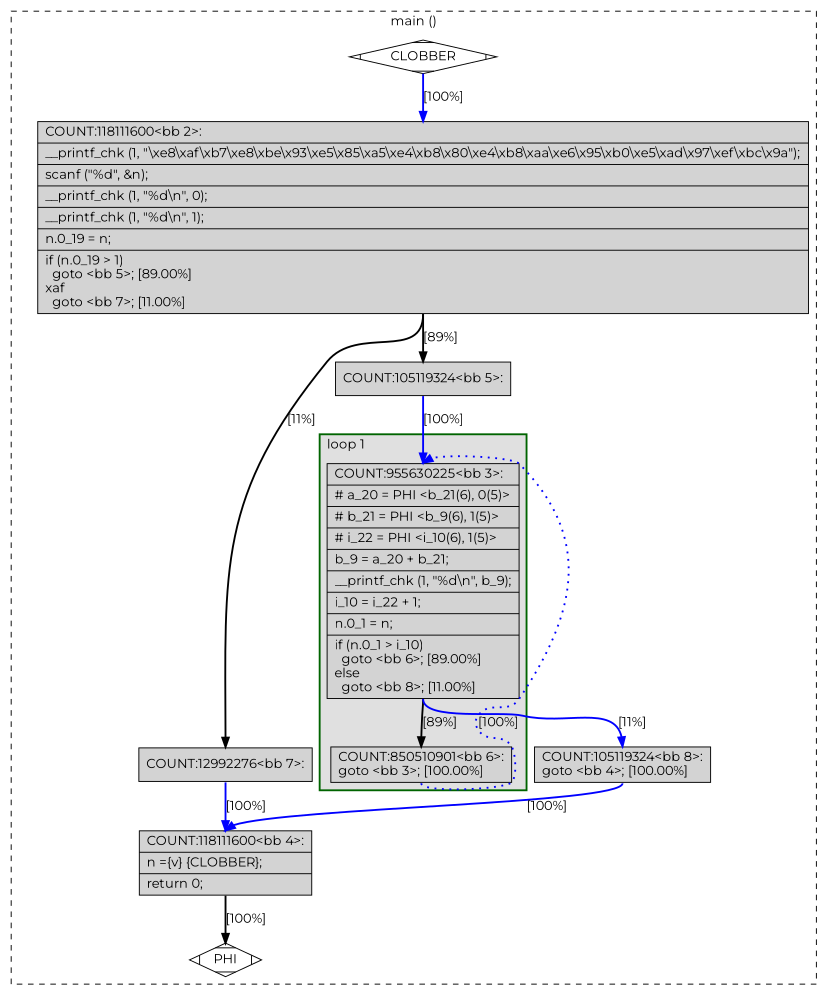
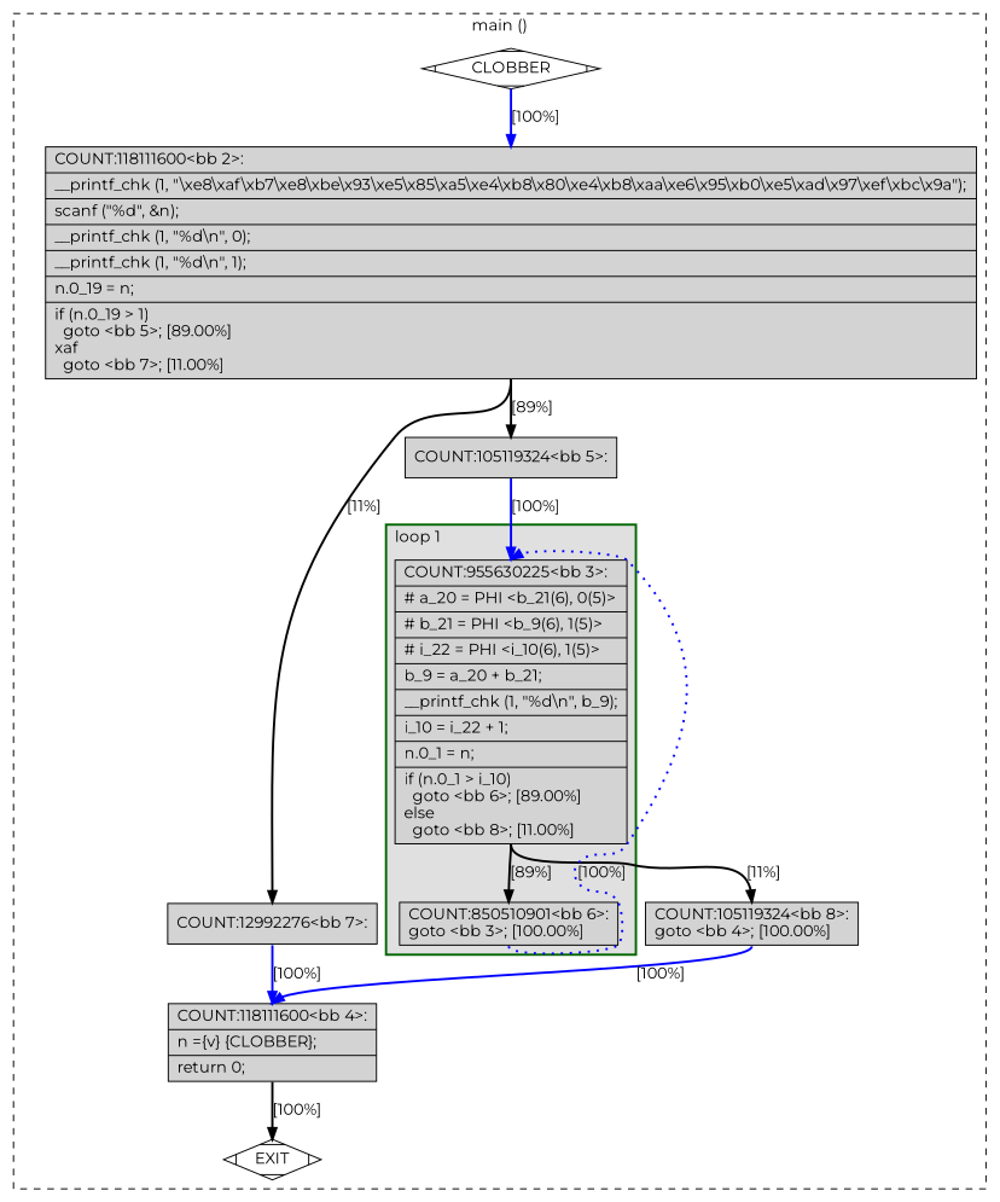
  digraph {
    fontname=Montserrat
    node [fillcolor=lightgrey fontname=Montserrat shape=record style=filled]
    edge [color=black constraint=true fontname=Montserrat headport=n style="solid,bold" tailport=s weight=10]
    n1 [label="{COUNT:955630225\<bb\ 3\>:\l|#\ a_20\ =\ PHI\ \<b_21(6),\ 0(5)\>\l|#\ b_21\ =\ PHI\ \<b_9(6),\ 1(5)\>\l|#\ i_22\ =\ PHI\ \<i_10(6),\ 1(5)\>\l|b_9\ =\ a_20\ +\ b_21;\l|__printf_chk\ (1,\ \"%d\\n\",\ b_9);\l|i_10\ =\ i_22\ +\ 1;\l|n.0_1\ =\ n;\l|if\ (n.0_1\ \>\ i_10)\l\ \ goto\ \<bb\ 6\>;\ [89.00%]\lelse\l\ \ goto\ \<bb\ 8\>;\ [11.00%]\l}"]
    n2 [label="{COUNT:850510901\<bb\ 6\>:\lgoto\ \<bb\ 3\>;\ [100.00%]\l}"]
    n3 [label="{COUNT:105119324\<bb\ 8\>:\lgoto\ \<bb\ 4\>;\ [100.00%]\l}"]
    n4 [fillcolor=white label=CLOBBER shape=Mdiamond]
-   n5 [fillcolor=white label=PHI shape=Mdiamond]
+   n5 [fillcolor=white label=EXIT shape=Mdiamond]
    n6 [label="{COUNT:118111600\<bb\ 2\>:\l|__printf_chk\ (1,\ \"\\xe8\\xaf\\xb7\\xe8\\xbe\\x93\\xe5\\x85\\xa5\\xe4\\xb8\\x80\\xe4\\xb8\\xaa\\xe6\\x95\\xb0\\xe5\\xad\\x97\\xef\\xbc\\x9a\");\l|scanf\ (\"%d\",\ &n);\l|__printf_chk\ (1,\ \"%d\\n\",\ 0);\l|__printf_chk\ (1,\ \"%d\\n\",\ 1);\l|n.0_19\ =\ n;\l|if\ (n.0_19\ \>\ 1)\l\ \ goto\ \<bb\ 5\>;\ [89.00%]\lxaf\l\ \ goto\ \<bb\ 7\>;\ [11.00%]\l}"]
    n7 [label="{COUNT:105119324\<bb\ 5\>:\l}"]
    n8 [label="{COUNT:12992276\<bb\ 7\>:\l}"]
    n9 [label="{COUNT:118111600\<bb\ 4\>:\l|n\ =\{v\}\ \{CLOBBER\};\l|return\ 0;\l}"]
    subgraph cluster_1 {
      color=black
      label="main ()"
      style=dashed
      n3
      n4
      n5
      n6
      n7
      n8
      n9
      subgraph cluster_2 {
        color=darkgreen
        fillcolor=grey88
        label="loop 1"
        labeljust=l
        penwidth=2
        style=filled
        n1
        n2
      }
    }
    n1 -> n2 [label="[89%]"]
-   n1 -> n3 [color=blue label="[11%]"]
+   n1 -> n3 [label="[11%]"]
    n2 -> n1 [color=blue constraint=false label="[100%]" style="dotted,bold"]
    n3 -> n9 [color=blue label="[100%]" weight=100]
    n4 -> n5 [style=invis color="" weight=""]
    n4 -> n6 [color=blue label="[100%]" weight=100]
    n6 -> n7 [label="[89%]"]
    n6 -> n8 [label="[11%]"]
    n7 -> n1 [color=blue label="[100%]" weight=100]
    n8 -> n9 [color=blue label="[100%]" weight=100]
    n9 -> n5 [label="[100%]"]
  }
